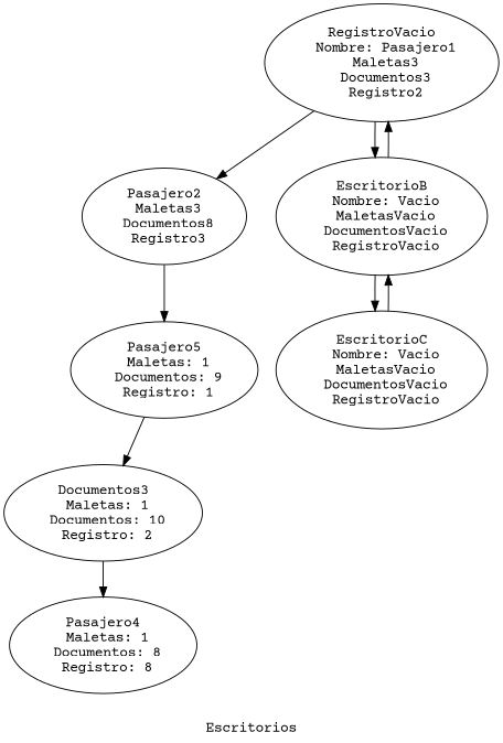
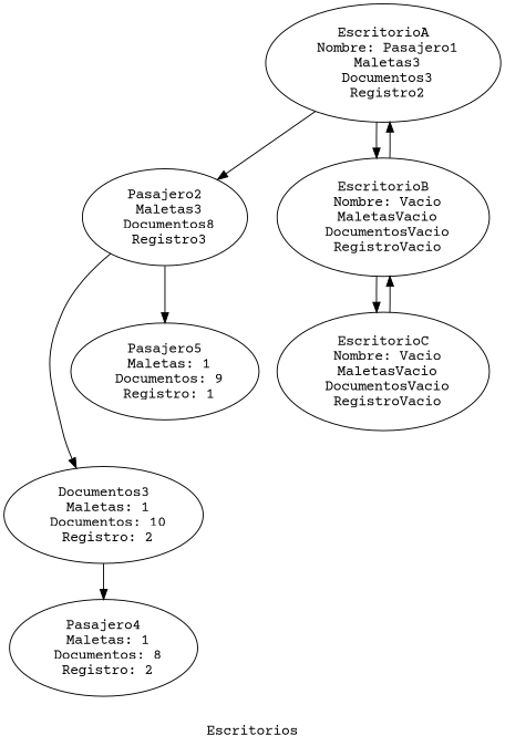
  digraph {
    fontname="Courier Prime"
    label=Escritorios
    node [fontname="Courier Prime"]
    edge [fontname="Courier Prime"]
-   n1 [label="RegistroVacio\n Nombre: Pasajero1\n Maletas3\n Documentos3\n Registro2"]
+   n1 [label="EscritorioA\n Nombre: Pasajero1\n Maletas3\n Documentos3\n Registro2"]
    n2 [label="Pasajero2\n Maletas3\n Documentos8\n Registro3"]
    n3 [label="EscritorioB\n Nombre: Vacio\n MaletasVacio\n DocumentosVacio\n RegistroVacio"]
    n4 [label="Documentos3\n Maletas: 1\n Documentos: 10\n Registro: 2"]
    n5 [label="Pasajero5\n Maletas: 1\n Documentos: 9\n Registro: 1"]
    n6 [label="EscritorioC\n Nombre: Vacio\n MaletasVacio\n DocumentosVacio\n RegistroVacio"]
-   n7 [label="Pasajero4\n Maletas: 1\n Documentos: 8\n Registro: 8"]
+   n7 [label="Pasajero4\n Maletas: 1\n Documentos: 8\n Registro: 2"]
    n1 -> n2
    n1 -> n3
-   n5 -> n4
+   n2 -> n4
    n2 -> n5
    n3 -> n1
    n3 -> n6
    n4 -> n7
    n6 -> n3
  }
